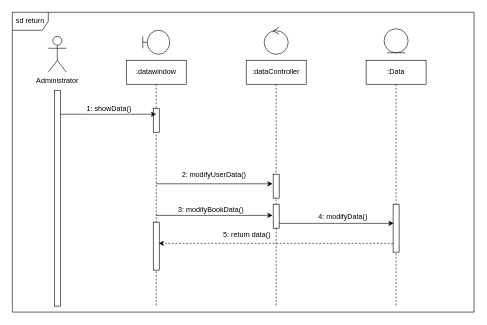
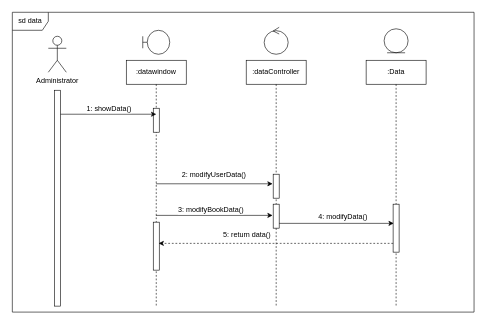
  <mxCell id="0" />
  <mxCell id="1" parent="0" />
  <mxCell id="2" value="Administrator" style="shape=umlActor;verticalLabelPosition=bottom;labelBackgroundColor=#ffffff;verticalAlign=top;html=1;" vertex="1" parent="1"><mxGeometry x="80" width="30" height="60" as="geometry" y="60" /></mxCell>
  <mxCell id="3" style="edgeStyle=none;rounded=0;orthogonalLoop=1;jettySize=auto;html=1;entryX=-0.1;entryY=0.4;entryDx=0;entryDy=0;entryPerimeter=0;" edge="1" parent="1" source="7" target="13"><mxGeometry relative="1" as="geometry" /></mxCell>
  <mxCell id="4" value="2: modifyUserData()" style="text;html=1;resizable=0;points=[];align=center;verticalAlign=middle;labelBackgroundColor=#ffffff;" vertex="1" connectable="0" parent="3"><mxGeometry x="0.495" y="2" relative="1" as="geometry"><mxPoint x="-49.5" y="-13" as="offset" /></mxGeometry></mxCell>
  <mxCell id="5" style="edgeStyle=none;rounded=0;orthogonalLoop=1;jettySize=auto;html=1;entryX=-0.1;entryY=0.467;entryDx=0;entryDy=0;entryPerimeter=0;" edge="1" parent="1" source="7" target="14"><mxGeometry relative="1" as="geometry"><mxPoint x="450" y="360" as="targetPoint" /></mxGeometry></mxCell>
  <mxCell id="6" value="3: modifyBookData()" style="text;html=1;resizable=0;points=[];align=center;verticalAlign=middle;labelBackgroundColor=#ffffff;" vertex="1" connectable="0" parent="5"><mxGeometry x="0.301" y="3" relative="1" as="geometry"><mxPoint x="-36.5" y="-6" as="offset" /></mxGeometry></mxCell>
  <mxCell id="7" value=":datawindow" style="shape=umlLifeline;perimeter=lifelinePerimeter;whiteSpace=wrap;html=1;container=1;collapsible=0;recursiveResize=0;outlineConnect=0;" vertex="1" parent="1"><mxGeometry x="210" y="100" width="100" height="410" as="geometry" /></mxCell>
  <mxCell id="8" value="" style="html=1;points=[];perimeter=orthogonalPerimeter;" vertex="1" parent="7"><mxGeometry x="45" y="80" width="10" height="40" as="geometry" /></mxCell>
  <mxCell id="9" style="edgeStyle=none;rounded=0;orthogonalLoop=1;jettySize=auto;html=1;" edge="1" parent="7" source="10" target="7"><mxGeometry relative="1" as="geometry" /></mxCell>
  <mxCell id="10" value="" style="html=1;points=[];perimeter=orthogonalPerimeter;" vertex="1" parent="7"><mxGeometry x="45" y="270" width="10" height="80" as="geometry" /></mxCell>
  <mxCell id="11" value="" style="shape=umlBoundary;whiteSpace=wrap;html=1;" vertex="1" parent="1"><mxGeometry x="237.5" y="50" width="45" height="40" as="geometry" /></mxCell>
  <mxCell id="12" value=":dataController" style="shape=umlLifeline;perimeter=lifelinePerimeter;whiteSpace=wrap;html=1;container=1;collapsible=0;recursiveResize=0;outlineConnect=0;" vertex="1" parent="1"><mxGeometry x="410" y="100" width="100" height="410" as="geometry" /></mxCell>
  <mxCell id="13" value="" style="html=1;points=[];perimeter=orthogonalPerimeter;" vertex="1" parent="12"><mxGeometry x="45" y="190" width="10" height="40" as="geometry" /></mxCell>
  <mxCell id="14" value="" style="html=1;points=[];perimeter=orthogonalPerimeter;" vertex="1" parent="12"><mxGeometry x="45" y="240" width="10" height="40" as="geometry" /></mxCell>
  <mxCell id="15" value="" style="ellipse;shape=umlControl;whiteSpace=wrap;html=1;" vertex="1" parent="1"><mxGeometry x="440" y="45" width="40" height="45" as="geometry" /></mxCell>
  <mxCell id="16" value=":Data" style="shape=umlLifeline;perimeter=lifelinePerimeter;whiteSpace=wrap;html=1;container=1;collapsible=0;recursiveResize=0;outlineConnect=0;" vertex="1" parent="1"><mxGeometry x="610" y="100" width="100" height="410" as="geometry" /></mxCell>
  <mxCell id="17" value="" style="html=1;points=[];perimeter=orthogonalPerimeter;" vertex="1" parent="16"><mxGeometry x="45" y="240" width="10" height="80" as="geometry" /></mxCell>
  <mxCell id="18" value="" style="ellipse;shape=umlEntity;whiteSpace=wrap;html=1;" vertex="1" parent="1"><mxGeometry x="640" y="47.5" width="40" height="40" as="geometry" /></mxCell>
  <mxCell id="19" style="rounded=0;orthogonalLoop=1;jettySize=auto;html=1;" edge="1" parent="1" source="21"><mxGeometry relative="1" as="geometry"><mxPoint x="260" y="190" as="targetPoint" /></mxGeometry></mxCell>
  <mxCell id="20" value="1: showData()" style="text;html=1;resizable=0;points=[];align=center;verticalAlign=middle;labelBackgroundColor=#ffffff;" vertex="1" connectable="0" parent="19"><mxGeometry x="0.113" y="2" relative="1" as="geometry"><mxPoint x="-9" y="-8" as="offset" /></mxGeometry></mxCell>
  <mxCell id="21" value="" style="html=1;points=[];perimeter=orthogonalPerimeter;" vertex="1" parent="1"><mxGeometry x="90" y="150" width="10" height="360" as="geometry" /></mxCell>
  <mxCell id="22" style="edgeStyle=none;rounded=0;orthogonalLoop=1;jettySize=auto;html=1;entryX=0.1;entryY=0.4;entryDx=0;entryDy=0;entryPerimeter=0;" edge="1" parent="1" source="14" target="17"><mxGeometry relative="1" as="geometry" /></mxCell>
  <mxCell id="23" value="4: modifyData()" style="text;html=1;resizable=0;points=[];align=center;verticalAlign=middle;labelBackgroundColor=#ffffff;" vertex="1" connectable="0" parent="22"><mxGeometry x="0.302" y="2" relative="1" as="geometry"><mxPoint x="-19" y="-10" as="offset" /></mxGeometry></mxCell>
  <mxCell id="24" style="edgeStyle=none;rounded=0;orthogonalLoop=1;jettySize=auto;html=1;entryX=0.9;entryY=0.442;entryDx=0;entryDy=0;entryPerimeter=0;dashed=1;" edge="1" parent="1" source="17" target="10"><mxGeometry relative="1" as="geometry" /></mxCell>
  <mxCell id="25" value="5: return data()" style="text;html=1;resizable=0;points=[];align=center;verticalAlign=middle;labelBackgroundColor=#ffffff;" vertex="1" connectable="0" parent="24"><mxGeometry x="0.306" y="-1" relative="1" as="geometry"><mxPoint x="10" y="-14" as="offset" /></mxGeometry></mxCell>
- <mxCell id="26" value="sd return" style="shape=umlFrame;whiteSpace=wrap;html=1;" vertex="1" parent="1"><mxGeometry x="20" y="20" width="770" height="500" as="geometry" /></mxCell>
+ <mxCell id="26" value="sd data" style="shape=umlFrame;whiteSpace=wrap;html=1;" vertex="1" parent="1"><mxGeometry x="20" y="20" width="770" height="500" as="geometry" /></mxCell>
